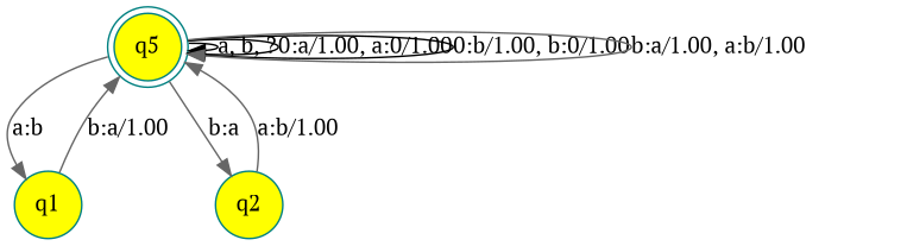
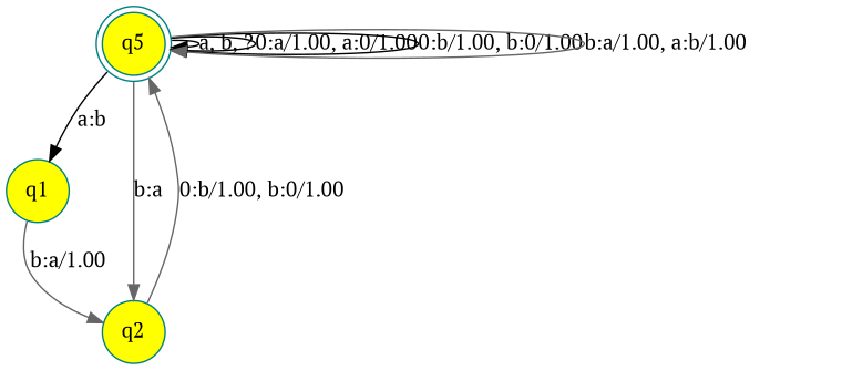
  digraph {
    fontname="PT Serif"
    rankdir=TB
    node [color=teal fillcolor=yellow fontname="PT Serif" shape=circle style=filled]
    edge [color=gray40 fontname="PT Serif"]
    n1 [label=q5 shape=doublecircle]
    n2 [label=q1]
    n3 [label=q2]
    n1 -> n1 [color=black label="a, b, ?"]
    n1 -> n1 [color=black label="0:a/1.00, a:0/1.00"]
    n1 -> n1 [color=black label="0:b/1.00, b:0/1.00"]
    n1 -> n1 [label="b:a/1.00, a:b/1.00 "]
-   n1 -> n2 [label="a:b "]
+   n1 -> n2 [color=black label="a:b "]
    n1 -> n3 [label="b:a "]
-   n2 -> n1 [label="b:a/1.00 "]
-   n3 -> n1 [label="a:b/1.00 "]
+   n2 -> n3 [label="b:a/1.00 "]
+   n3 -> n1 [label="0:b/1.00, b:0/1.00"]
  }
